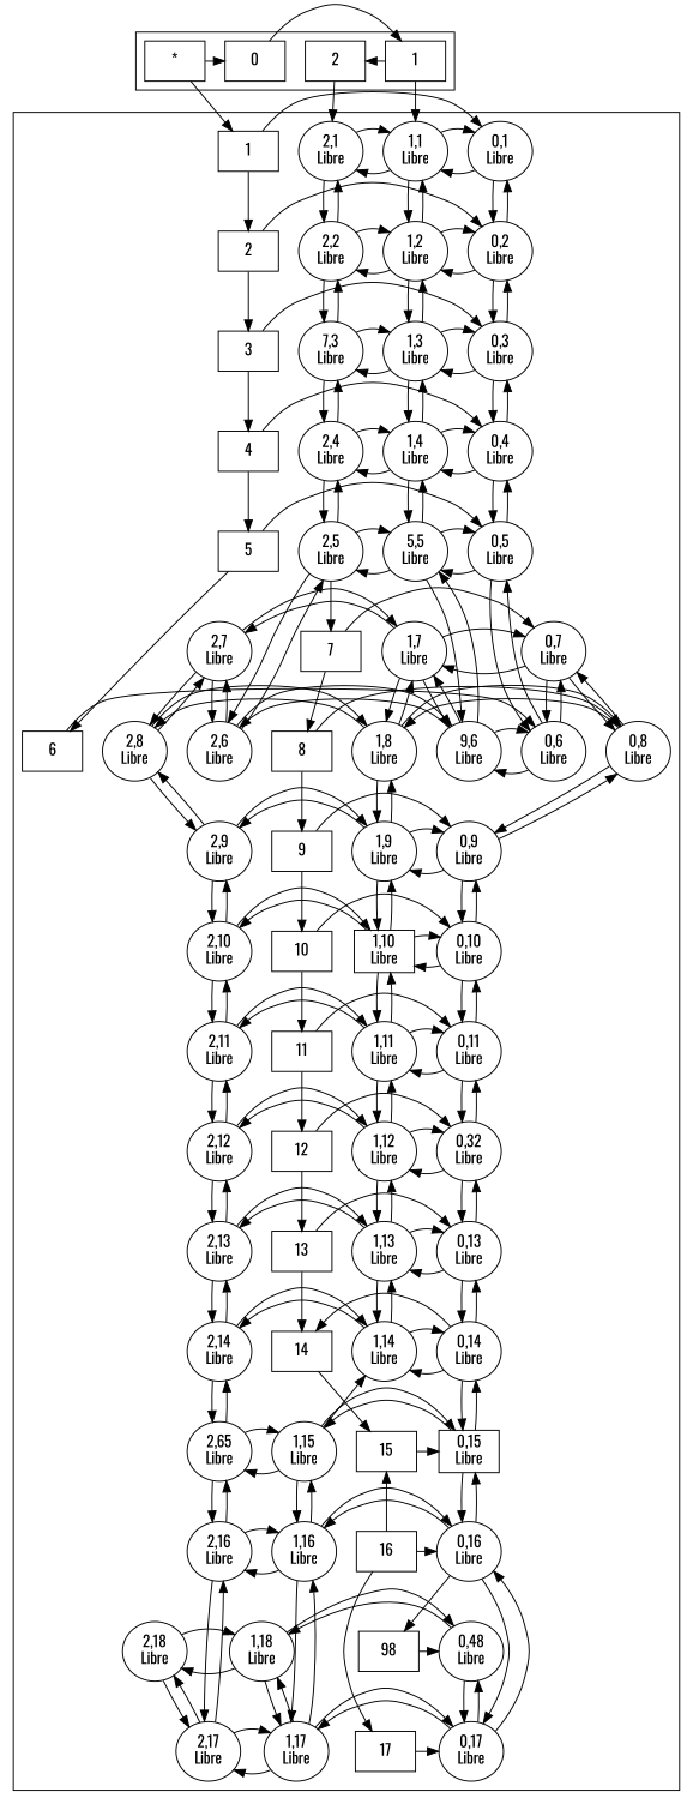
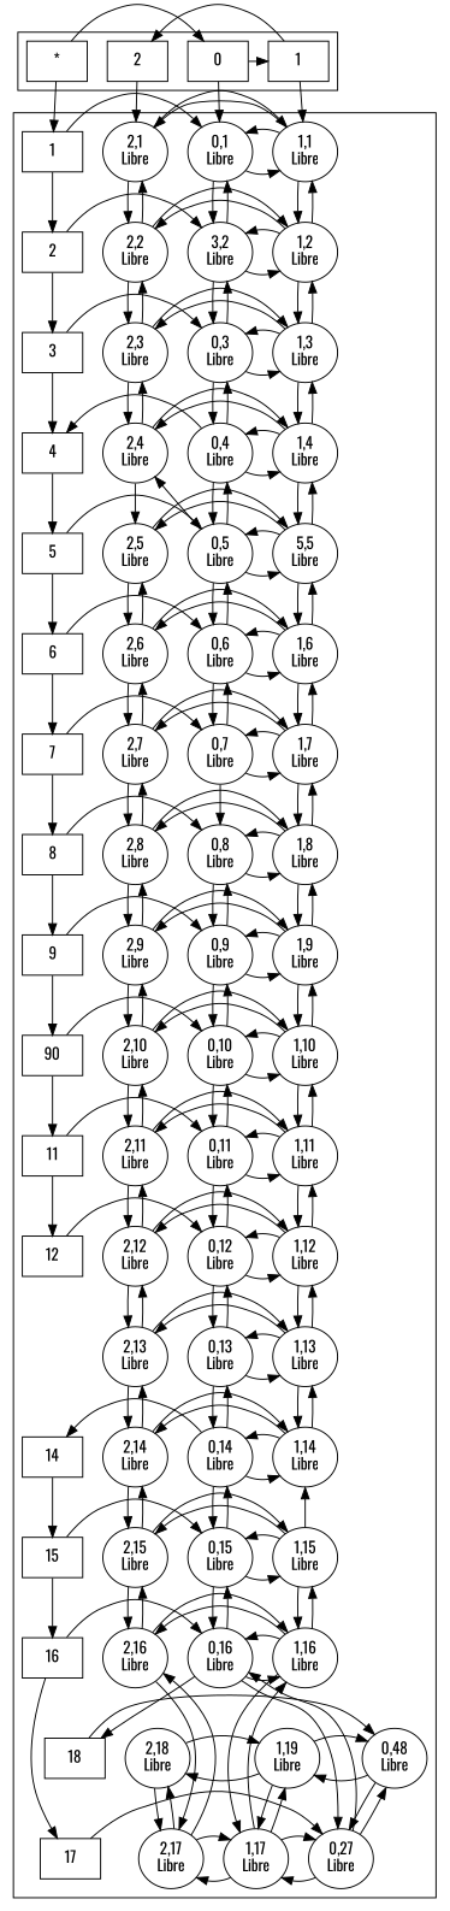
  digraph {
    fontname=Oswald
    node [fontname=Oswald]
    edge [fontname=Oswald]
    n1 [label="*" shape=box]
    n2 [label=0 shape=box]
    n3 [label=1 shape=box]
    n4 [label=2 shape=box]
    n5 [label="0,1\nLibre"]
    n6 [label="1,1\nLibre"]
    n7 [label="2,1\nLibre"]
    n8 [label=1 shape=box]
-   n9 [label="0,2\nLibre"]
+   n9 [label="3,2\nLibre"]
    n10 [label="1,2\nLibre"]
    n11 [label="2,2\nLibre"]
    n12 [label=2 shape=box]
    n13 [label="0,3\nLibre"]
    n14 [label="1,3\nLibre"]
-   n15 [label="7,3\nLibre"]
+   n15 [label="2,3\nLibre"]
    n16 [label=3 shape=box]
    n17 [label="0,4\nLibre"]
    n18 [label="1,4\nLibre"]
    n19 [label="2,4\nLibre"]
    n20 [label=4 shape=box]
    n21 [label="0,5\nLibre"]
    n22 [label="5,5\nLibre"]
    n23 [label="2,5\nLibre"]
    n24 [label=5 shape=box]
    n25 [label="0,6\nLibre"]
-   n26 [label="9,6\nLibre"]
+   n26 [label="1,6\nLibre"]
    n27 [label="2,6\nLibre"]
    n28 [label=6 shape=box]
    n29 [label="0,7\nLibre"]
    n30 [label="1,7\nLibre"]
    n31 [label="2,7\nLibre"]
    n32 [label=7 shape=box]
    n33 [label="0,8\nLibre"]
    n34 [label="1,8\nLibre"]
    n35 [label="2,8\nLibre"]
    n36 [label=8 shape=box]
    n37 [label="0,9\nLibre"]
    n38 [label="1,9\nLibre"]
    n39 [label="2,9\nLibre"]
    n40 [label=9 shape=box]
    n41 [label="0,10\nLibre"]
-   n42 [label="1,10\nLibre" shape=box]
+   n42 [label="1,10\nLibre"]
    n43 [label="2,10\nLibre"]
-   n44 [label=10 shape=box]
+   n44 [label=90 shape=box]
    n45 [label="0,11\nLibre"]
    n46 [label="1,11\nLibre"]
    n47 [label="2,11\nLibre"]
    n48 [label=11 shape=box]
-   n49 [label="0,32\nLibre"]
+   n49 [label="0,12\nLibre"]
    n50 [label="1,12\nLibre"]
    n51 [label="2,12\nLibre"]
    n52 [label=12 shape=box]
    n53 [label="0,13\nLibre"]
    n54 [label="1,13\nLibre"]
    n55 [label="2,13\nLibre"]
-   n56 [label=13 shape=box]
    n57 [label="0,14\nLibre"]
    n58 [label="1,14\nLibre"]
    n59 [label="2,14\nLibre"]
    n60 [label=14 shape=box]
-   n61 [label="0,15\nLibre" shape=box]
+   n61 [label="0,15\nLibre"]
    n62 [label="1,15\nLibre"]
-   n63 [label="2,65\nLibre"]
+   n63 [label="2,15\nLibre"]
    n64 [label=15 shape=box]
    n65 [label="0,16\nLibre"]
    n66 [label="1,16\nLibre"]
    n67 [label="2,16\nLibre"]
    n68 [label=16 shape=box]
-   n69 [label="0,17\nLibre"]
+   n69 [label="0,27\nLibre"]
    n70 [label="1,17\nLibre"]
    n71 [label="2,17\nLibre"]
    n72 [label=17 shape=box]
    n73 [label="0,48\nLibre"]
-   n74 [label="1,18\nLibre"]
+   n74 [label="1,19\nLibre"]
    n75 [label="2,18\nLibre"]
-   n76 [label=98 shape=box]
+   n76 [label=18 shape=box]
    subgraph cluster_1 {
      subgraph sub_2 {
        rank=same
        n1
        n2
        n3
        n4
      }
    }
    subgraph cluster_3 {
      subgraph sub_4 {
        rank=same
        n5
        n6
        n7
        n8
      }
      subgraph sub_5 {
        rank=same
        n9
        n10
        n11
        n12
      }
      subgraph sub_6 {
        rank=same
        n13
        n14
        n15
        n16
      }
      subgraph sub_7 {
        rank=same
        n17
        n18
        n19
        n20
      }
      subgraph sub_8 {
        rank=same
        n21
        n22
        n23
        n24
      }
      subgraph sub_9 {
        rank=same
        n25
        n26
        n27
        n28
      }
      subgraph sub_10 {
        rank=same
        n29
        n30
        n31
        n32
      }
      subgraph sub_11 {
        rank=same
        n33
        n34
        n35
        n36
      }
      subgraph sub_12 {
        rank=same
        n37
        n38
        n39
        n40
      }
      subgraph sub_13 {
        rank=same
        n41
        n42
        n43
        n44
      }
      subgraph sub_14 {
        rank=same
        n45
        n46
        n47
        n48
      }
      subgraph sub_15 {
        rank=same
        n49
        n50
        n51
        n52
      }
      subgraph sub_16 {
        rank=same
        n53
        n54
        n55
-       n56
      }
      subgraph sub_17 {
        rank=same
        n57
        n58
        n59
        n60
      }
      subgraph sub_18 {
        rank=same
        n61
        n62
        n63
        n64
      }
      subgraph sub_19 {
        rank=same
        n65
        n66
        n67
        n68
      }
      subgraph sub_20 {
        rank=same
        n69
        n70
        n71
        n72
      }
      subgraph sub_21 {
        rank=same
        n73
        n74
        n75
        n76
      }
    }
    n1 -> n2
    n1 -> n8
    n2 -> n3
+   n2 -> n5
    n3 -> n4
    n3 -> n6
    n4 -> n7
    n5 -> n6
    n5 -> n9
    n6 -> n5
    n6 -> n7
    n6 -> n10
    n7 -> n6
    n7 -> n11
    n8 -> n5
    n8 -> n12
    n9 -> n5
    n9 -> n10
    n9 -> n13
    n10 -> n6
    n10 -> n9
    n10 -> n11
    n10 -> n14
    n11 -> n7
    n11 -> n10
    n11 -> n15
    n12 -> n9
    n12 -> n16
    n13 -> n9
    n13 -> n14
    n13 -> n17
    n14 -> n10
    n14 -> n13
    n14 -> n15
    n14 -> n18
    n15 -> n11
    n15 -> n14
    n15 -> n19
    n16 -> n13
    n16 -> n20
    n17 -> n13
    n17 -> n18
    n17 -> n21
    n18 -> n14
    n18 -> n17
    n18 -> n19
    n18 -> n22
    n19 -> n15
    n19 -> n18
    n19 -> n23
-   n20 -> n17
+   n17 -> n20
    n20 -> n24
    n21 -> n17
    n21 -> n22
    n21 -> n25
    n22 -> n18
    n22 -> n21
    n22 -> n23
    n22 -> n26
-   n23 -> n19
+   n21 -> n19
    n23 -> n22
    n23 -> n27
    n24 -> n21
    n24 -> n28
    n25 -> n21
    n25 -> n26
    n25 -> n29
    n26 -> n22
    n26 -> n25
    n26 -> n27
    n26 -> n30
    n27 -> n23
    n27 -> n26
    n27 -> n31
    n28 -> n25
-   n23 -> n32
+   n28 -> n32
    n29 -> n25
    n29 -> n30
    n29 -> n33
    n30 -> n26
    n30 -> n29
    n30 -> n31
    n30 -> n34
    n31 -> n27
    n31 -> n30
    n31 -> n35
    n32 -> n29
    n32 -> n36
-   n33 -> n29
    n33 -> n34
    n33 -> n37
    n34 -> n30
    n34 -> n33
    n34 -> n35
    n34 -> n38
    n35 -> n31
    n35 -> n34
    n35 -> n39
    n36 -> n33
    n36 -> n40
    n37 -> n33
    n37 -> n38
    n37 -> n41
    n38 -> n34
    n38 -> n37
    n38 -> n39
    n38 -> n42
    n39 -> n35
    n39 -> n38
    n39 -> n43
    n40 -> n37
    n40 -> n44
    n41 -> n37
    n41 -> n42
    n41 -> n45
    n42 -> n38
    n42 -> n41
    n42 -> n43
    n42 -> n46
    n43 -> n39
    n43 -> n42
    n43 -> n47
    n44 -> n41
    n44 -> n48
    n45 -> n41
    n45 -> n46
    n45 -> n49
    n46 -> n42
    n46 -> n45
    n46 -> n47
    n46 -> n50
    n47 -> n43
    n47 -> n46
    n47 -> n51
    n48 -> n45
    n48 -> n52
    n49 -> n45
    n49 -> n50
    n49 -> n53
    n50 -> n46
    n50 -> n49
    n50 -> n51
    n50 -> n54
    n51 -> n47
    n51 -> n50
    n51 -> n55
    n52 -> n49
-   n52 -> n56
    n53 -> n49
    n53 -> n54
    n53 -> n57
    n54 -> n50
    n54 -> n53
    n54 -> n55
    n54 -> n58
    n55 -> n51
    n55 -> n54
    n55 -> n59
-   n56 -> n53
-   n56 -> n60
    n57 -> n53
    n57 -> n58
    n57 -> n60
    n57 -> n61
    n58 -> n54
    n58 -> n57
    n58 -> n59
    n59 -> n55
    n59 -> n58
    n59 -> n63
    n60 -> n64
    n61 -> n57
    n61 -> n62
    n61 -> n65
    n62 -> n58
    n62 -> n61
    n62 -> n63
    n62 -> n66
    n63 -> n59
    n63 -> n62
    n63 -> n67
    n64 -> n61
-   n68 -> n64
+   n64 -> n68
    n65 -> n61
    n65 -> n66
    n65 -> n69
    n65 -> n76
    n66 -> n62
    n66 -> n65
    n66 -> n67
    n66 -> n70
    n67 -> n63
    n67 -> n66
    n67 -> n71
    n68 -> n65
    n68 -> n72
    n69 -> n65
    n69 -> n70
    n69 -> n73
    n70 -> n66
    n70 -> n69
    n70 -> n71
    n70 -> n74
    n71 -> n67
    n71 -> n70
    n71 -> n75
    n72 -> n69
    n73 -> n69
    n73 -> n74
    n74 -> n70
    n74 -> n73
    n74 -> n75
    n75 -> n71
    n75 -> n74
    n76 -> n73
  }
